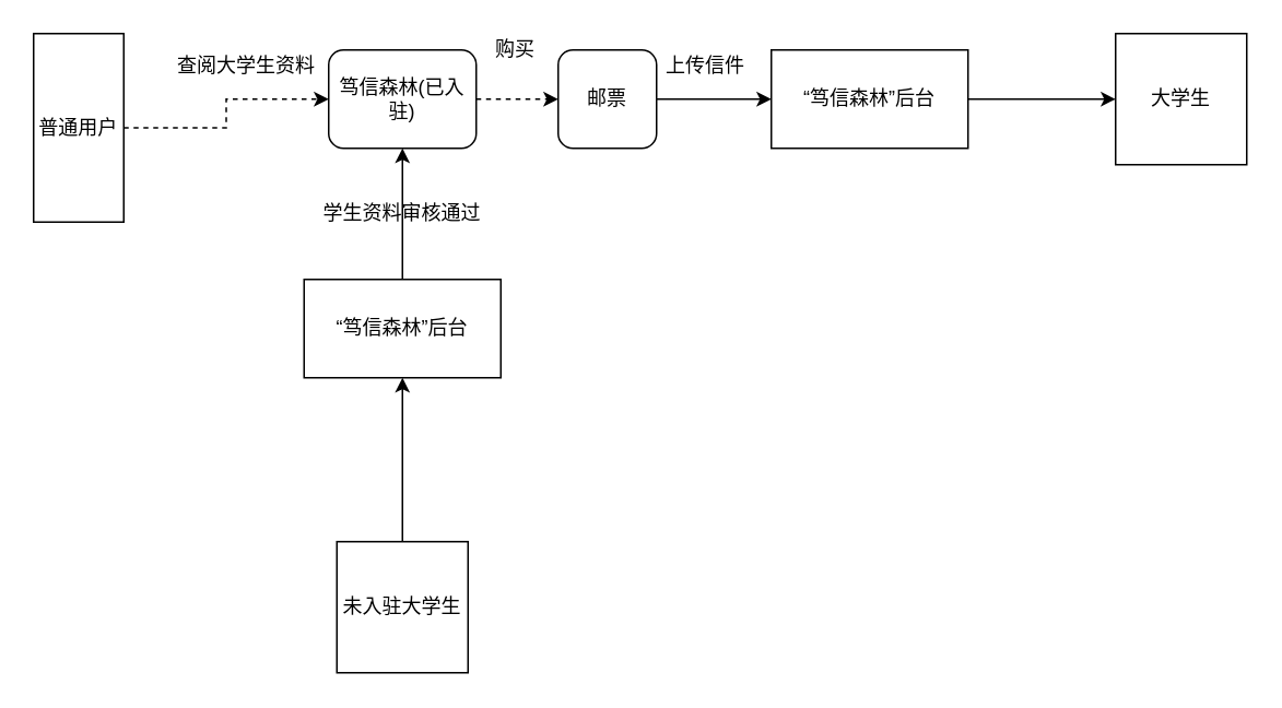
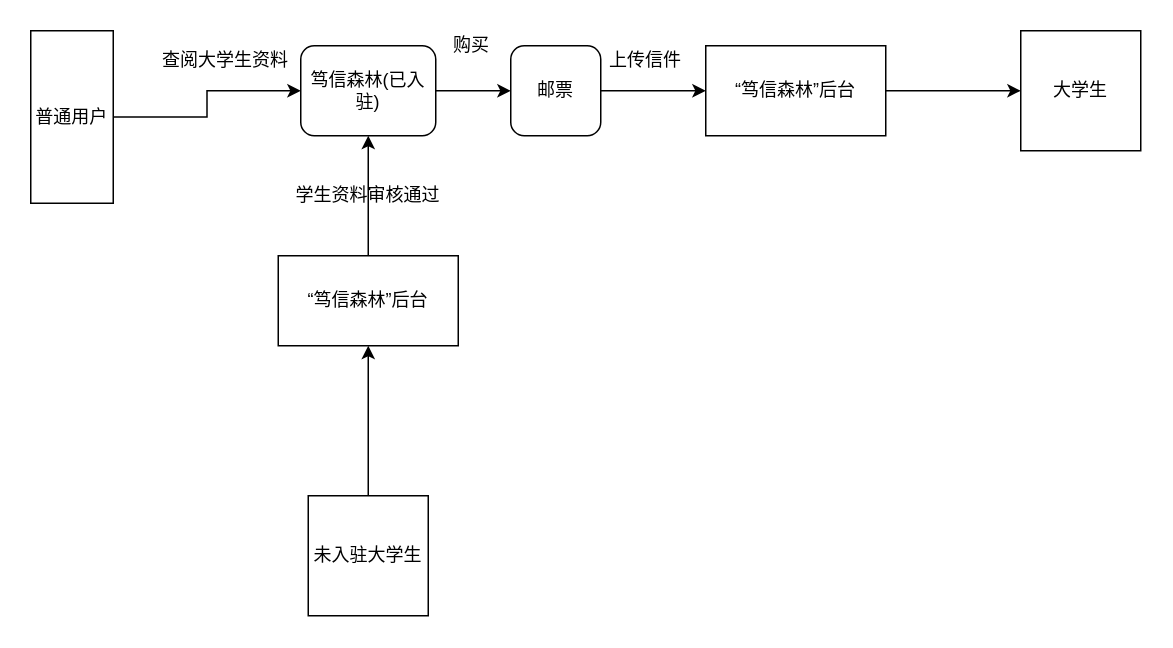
  <mxCell id="0" />
  <mxCell id="1" parent="0" />
- <mxCell id="2" style="edgeStyle=orthogonalEdgeStyle;rounded=0;orthogonalLoop=1;jettySize=auto;html=1;entryX=0;entryY=0.5;entryDx=0;entryDy=0;dashed=1;" edge="1" parent="1" source="3" target="5"><mxGeometry relative="1" as="geometry" /></mxCell>
+ <mxCell id="2" style="edgeStyle=orthogonalEdgeStyle;rounded=0;orthogonalLoop=1;jettySize=auto;html=1;entryX=0;entryY=0.5;entryDx=0;entryDy=0;" edge="1" parent="1" source="3" target="5"><mxGeometry relative="1" as="geometry" /></mxCell>
  <mxCell id="3" value="普通用户" style="whiteSpace=wrap;html=1;aspect=fixed;" vertex="1" parent="1"><mxGeometry x="20" y="20" width="55" height="115" as="geometry" /></mxCell>
- <mxCell id="4" style="edgeStyle=orthogonalEdgeStyle;rounded=0;orthogonalLoop=1;jettySize=auto;html=1;entryX=0;entryY=0.5;entryDx=0;entryDy=0;dashed=1;" edge="1" parent="1" source="5" target="10"><mxGeometry relative="1" as="geometry" /></mxCell>
+ <mxCell id="4" style="edgeStyle=orthogonalEdgeStyle;rounded=0;orthogonalLoop=1;jettySize=auto;html=1;entryX=0;entryY=0.5;entryDx=0;entryDy=0;" edge="1" parent="1" source="5" target="10"><mxGeometry relative="1" as="geometry" /></mxCell>
  <mxCell id="5" value="笃信森林(已入驻)" style="rounded=1;whiteSpace=wrap;html=1;" vertex="1" parent="1"><mxGeometry x="200" y="30" width="90" height="60" as="geometry" /></mxCell>
  <mxCell id="6" style="edgeStyle=orthogonalEdgeStyle;rounded=0;orthogonalLoop=1;jettySize=auto;html=1;entryX=0.5;entryY=1;entryDx=0;entryDy=0;" edge="1" parent="1" source="7" target="17"><mxGeometry relative="1" as="geometry" /></mxCell>
  <mxCell id="7" value="未入驻大学生" style="whiteSpace=wrap;html=1;aspect=fixed;" vertex="1" parent="1"><mxGeometry x="205" y="330" width="80" height="80" as="geometry" /></mxCell>
  <mxCell id="8" value="查阅大学生资料" style="text;html=1;strokeColor=none;fillColor=none;align=center;verticalAlign=middle;whiteSpace=wrap;rounded=0;" vertex="1" parent="1"><mxGeometry x="100" y="30" width="100" height="20" as="geometry" /></mxCell>
  <mxCell id="9" style="edgeStyle=orthogonalEdgeStyle;rounded=0;orthogonalLoop=1;jettySize=auto;html=1;" edge="1" parent="1" source="10"><mxGeometry relative="1" as="geometry"><mxPoint x="470" y="60" as="targetPoint" /></mxGeometry></mxCell>
  <mxCell id="10" value="邮票" style="rounded=1;whiteSpace=wrap;html=1;" vertex="1" parent="1"><mxGeometry x="340" y="30" width="60" height="60" as="geometry" /></mxCell>
  <mxCell id="11" value="购买" style="text;html=1;strokeColor=none;fillColor=none;align=center;verticalAlign=middle;whiteSpace=wrap;rounded=0;" vertex="1" parent="1"><mxGeometry x="293.5" y="20" width="40" height="20" as="geometry" /></mxCell>
  <mxCell id="12" value="上传信件" style="text;html=1;strokeColor=none;fillColor=none;align=center;verticalAlign=middle;whiteSpace=wrap;rounded=0;" vertex="1" parent="1"><mxGeometry x="390" y="30" width="80" height="20" as="geometry" /></mxCell>
  <mxCell id="13" value="大学生" style="whiteSpace=wrap;html=1;aspect=fixed;" vertex="1" parent="1"><mxGeometry x="680" y="20" width="80" height="80" as="geometry" /></mxCell>
  <mxCell id="14" style="edgeStyle=orthogonalEdgeStyle;rounded=0;orthogonalLoop=1;jettySize=auto;html=1;entryX=0;entryY=0.5;entryDx=0;entryDy=0;" edge="1" parent="1" source="15" target="13"><mxGeometry relative="1" as="geometry" /></mxCell>
  <mxCell id="15" value="“笃信森林”后台" style="rounded=0;whiteSpace=wrap;html=1;" vertex="1" parent="1"><mxGeometry x="470" y="30" width="120" height="60" as="geometry" /></mxCell>
  <mxCell id="16" style="edgeStyle=orthogonalEdgeStyle;rounded=0;orthogonalLoop=1;jettySize=auto;html=1;entryX=0.5;entryY=1;entryDx=0;entryDy=0;" edge="1" parent="1" source="17" target="5"><mxGeometry relative="1" as="geometry" /></mxCell>
  <mxCell id="17" value="“笃信森林”后台" style="rounded=0;whiteSpace=wrap;html=1;" vertex="1" parent="1"><mxGeometry x="185" y="170" width="120" height="60" as="geometry" /></mxCell>
  <mxCell id="18" value="学生资料审核通过" style="text;html=1;strokeColor=none;fillColor=none;align=center;verticalAlign=middle;whiteSpace=wrap;rounded=0;" vertex="1" parent="1"><mxGeometry x="195" y="120" width="100" height="20" as="geometry" /></mxCell>
